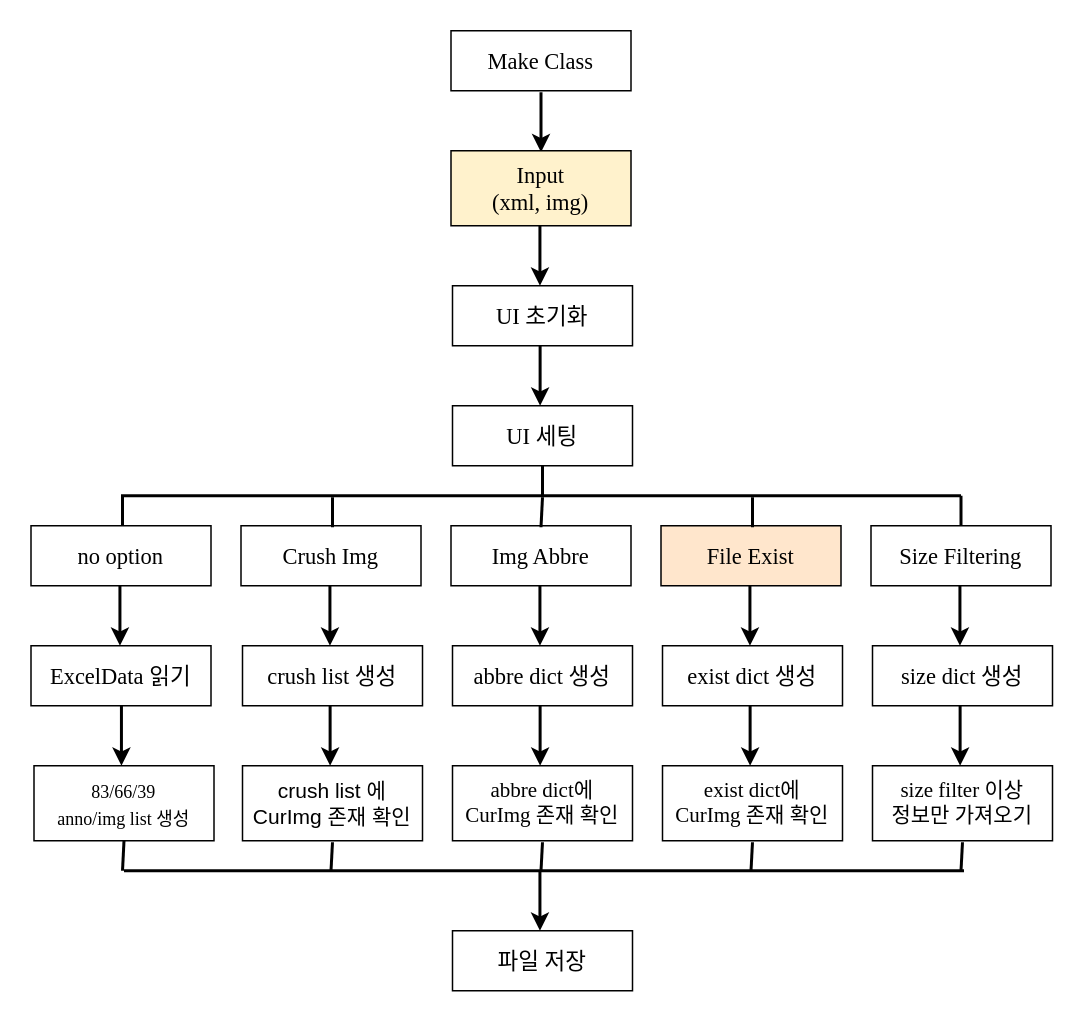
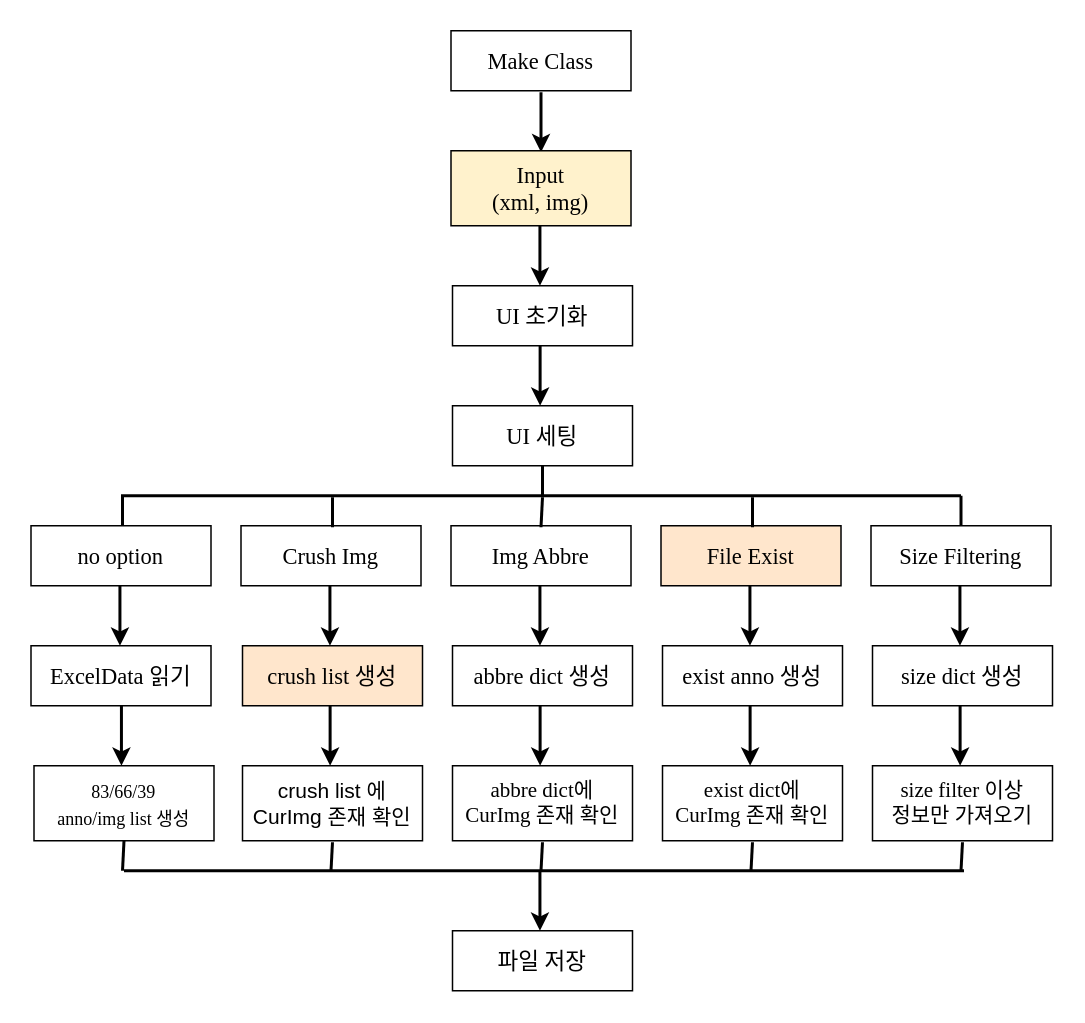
  <mxCell id="0" />
  <mxCell id="1" parent="0" />
  <mxCell id="2" value="&lt;font face=&quot;맑은 고딕&quot;&gt;&lt;span style=&quot;font-size: 15px&quot;&gt;Make Class&lt;/span&gt;&lt;/font&gt;" style="rounded=0;whiteSpace=wrap;html=1;" parent="1" vertex="1"><mxGeometry x="300" y="20" width="120" height="40" as="geometry" /></mxCell>
  <mxCell id="3" value="" style="endArrow=classic;html=1;rounded=0;fontSize=15;strokeWidth=2;" parent="1" edge="1"><mxGeometry width="50" height="50" relative="1" as="geometry"><mxPoint x="360" y="61" as="sourcePoint" /><mxPoint x="360" y="101" as="targetPoint" /></mxGeometry></mxCell>
  <mxCell id="4" value="&lt;font face=&quot;맑은 고딕&quot;&gt;&lt;span style=&quot;font-size: 15px&quot;&gt;Input&lt;br&gt;(xml, img)&lt;br&gt;&lt;/span&gt;&lt;/font&gt;" style="rounded=0;whiteSpace=wrap;html=1;fillColor=#fff2cc;" parent="1" vertex="1"><mxGeometry x="300" y="100" width="120" height="50" as="geometry" /></mxCell>
  <mxCell id="5" value="" style="endArrow=classic;html=1;rounded=0;fontSize=15;strokeWidth=2;" parent="1" edge="1"><mxGeometry width="50" height="50" relative="1" as="geometry"><mxPoint x="359.29" y="150" as="sourcePoint" /><mxPoint x="359.29" y="190" as="targetPoint" /></mxGeometry></mxCell>
  <mxCell id="6" value="&lt;font face=&quot;맑은 고딕&quot;&gt;&lt;span style=&quot;font-size: 15px&quot;&gt;&lt;font style=&quot;vertical-align: inherit&quot;&gt;&lt;font style=&quot;vertical-align: inherit&quot;&gt;UI 초기화&lt;/font&gt;&lt;/font&gt;&lt;/span&gt;&lt;/font&gt;" style="rounded=0;whiteSpace=wrap;html=1;" parent="1" vertex="1"><mxGeometry x="301" y="190" width="120" height="40" as="geometry" /></mxCell>
  <mxCell id="7" value="" style="endArrow=classic;html=1;rounded=0;fontSize=15;strokeWidth=2;" parent="1" edge="1"><mxGeometry width="50" height="50" relative="1" as="geometry"><mxPoint x="359.41" y="230" as="sourcePoint" /><mxPoint x="359.41" y="270" as="targetPoint" /></mxGeometry></mxCell>
  <mxCell id="8" value="&lt;font face=&quot;맑은 고딕&quot;&gt;&lt;span style=&quot;font-size: 15px&quot;&gt;&lt;font style=&quot;vertical-align: inherit&quot;&gt;&lt;font style=&quot;vertical-align: inherit&quot;&gt;UI 세팅&lt;/font&gt;&lt;/font&gt;&lt;/span&gt;&lt;/font&gt;" style="rounded=0;whiteSpace=wrap;html=1;" parent="1" vertex="1"><mxGeometry x="301" y="270" width="120" height="40" as="geometry" /></mxCell>
  <mxCell id="9" value="" style="endArrow=none;html=1;rounded=0;entryX=0.5;entryY=1;entryDx=0;entryDy=0;strokeWidth=2;" parent="1" target="8" edge="1"><mxGeometry width="50" height="50" relative="1" as="geometry"><mxPoint x="361" y="330" as="sourcePoint" /><mxPoint x="410" y="290" as="targetPoint" /></mxGeometry></mxCell>
  <mxCell id="10" value="" style="endArrow=none;html=1;rounded=0;strokeWidth=2;" parent="1" edge="1"><mxGeometry width="50" height="50" relative="1" as="geometry"><mxPoint x="80" y="330" as="sourcePoint" /><mxPoint x="640" y="330" as="targetPoint" /></mxGeometry></mxCell>
  <mxCell id="11" value="&lt;font face=&quot;맑은 고딕&quot;&gt;&lt;span style=&quot;font-size: 15px&quot;&gt;Img Abbre&lt;/span&gt;&lt;/font&gt;" style="rounded=0;whiteSpace=wrap;html=1;" parent="1" vertex="1"><mxGeometry x="300" y="350" width="120" height="40" as="geometry" /></mxCell>
  <mxCell id="12" value="" style="endArrow=none;html=1;rounded=0;strokeWidth=2;" parent="1" edge="1"><mxGeometry width="50" height="50" relative="1" as="geometry"><mxPoint x="361" y="331" as="sourcePoint" /><mxPoint x="360" y="351" as="targetPoint" /></mxGeometry></mxCell>
  <mxCell id="13" value="&lt;font face=&quot;맑은 고딕&quot;&gt;&lt;span style=&quot;font-size: 15px&quot;&gt;&lt;font style=&quot;vertical-align: inherit&quot;&gt;&lt;font style=&quot;vertical-align: inherit&quot;&gt;File Exist&lt;/font&gt;&lt;/font&gt;&lt;/span&gt;&lt;/font&gt;" style="rounded=0;whiteSpace=wrap;html=1;fillColor=#ffe6cc;" parent="1" vertex="1"><mxGeometry x="440" y="350" width="120" height="40" as="geometry" /></mxCell>
  <mxCell id="14" value="" style="endArrow=none;html=1;rounded=0;strokeWidth=2;" parent="1" edge="1"><mxGeometry width="50" height="50" relative="1" as="geometry"><mxPoint x="501" y="331" as="sourcePoint" /><mxPoint x="501" y="351" as="targetPoint" /></mxGeometry></mxCell>
  <mxCell id="15" value="&lt;font face=&quot;맑은 고딕&quot;&gt;&lt;span style=&quot;font-size: 15px&quot;&gt;&lt;font style=&quot;vertical-align: inherit&quot;&gt;&lt;font style=&quot;vertical-align: inherit&quot;&gt;Size Filtering&lt;/font&gt;&lt;/font&gt;&lt;/span&gt;&lt;/font&gt;" style="rounded=0;whiteSpace=wrap;html=1;" parent="1" vertex="1"><mxGeometry x="580" y="350" width="120" height="40" as="geometry" /></mxCell>
  <mxCell id="16" value="" style="endArrow=none;html=1;rounded=0;strokeWidth=2;" parent="1" edge="1"><mxGeometry width="50" height="50" relative="1" as="geometry"><mxPoint x="640" y="330" as="sourcePoint" /><mxPoint x="640" y="350" as="targetPoint" /></mxGeometry></mxCell>
  <mxCell id="17" value="&lt;font face=&quot;맑은 고딕&quot;&gt;&lt;span style=&quot;font-size: 15px&quot;&gt;Crush Img&lt;/span&gt;&lt;/font&gt;" style="rounded=0;whiteSpace=wrap;html=1;" parent="1" vertex="1"><mxGeometry x="160" y="350" width="120" height="40" as="geometry" /></mxCell>
  <mxCell id="18" value="" style="endArrow=none;html=1;rounded=0;strokeWidth=2;" parent="1" edge="1"><mxGeometry width="50" height="50" relative="1" as="geometry"><mxPoint x="221" y="331" as="sourcePoint" /><mxPoint x="221" y="351" as="targetPoint" /></mxGeometry></mxCell>
  <mxCell id="19" value="&lt;font face=&quot;맑은 고딕&quot;&gt;&lt;span style=&quot;font-size: 15px&quot;&gt;&lt;font style=&quot;vertical-align: inherit&quot;&gt;&lt;font style=&quot;vertical-align: inherit&quot;&gt;no option&lt;/font&gt;&lt;/font&gt;&lt;/span&gt;&lt;/font&gt;" style="rounded=0;whiteSpace=wrap;html=1;" parent="1" vertex="1"><mxGeometry x="20" y="350" width="120" height="40" as="geometry" /></mxCell>
  <mxCell id="20" value="" style="endArrow=none;html=1;rounded=0;strokeWidth=2;" parent="1" edge="1"><mxGeometry width="50" height="50" relative="1" as="geometry"><mxPoint x="81" y="330" as="sourcePoint" /><mxPoint x="81" y="350" as="targetPoint" /></mxGeometry></mxCell>
  <mxCell id="21" value="" style="endArrow=classic;html=1;rounded=0;fontSize=15;strokeWidth=2;" parent="1" edge="1"><mxGeometry width="50" height="50" relative="1" as="geometry"><mxPoint x="79.29" y="390" as="sourcePoint" /><mxPoint x="79.29" y="430" as="targetPoint" /></mxGeometry></mxCell>
  <mxCell id="22" value="" style="endArrow=classic;html=1;rounded=0;fontSize=15;strokeWidth=2;" parent="1" edge="1"><mxGeometry width="50" height="50" relative="1" as="geometry"><mxPoint x="219.29" y="390" as="sourcePoint" /><mxPoint x="219.29" y="430" as="targetPoint" /></mxGeometry></mxCell>
- <mxCell id="23" value="&lt;font face=&quot;맑은 고딕&quot;&gt;&lt;span style=&quot;font-size: 15px&quot;&gt;crush list 생성&lt;/span&gt;&lt;/font&gt;" style="rounded=0;whiteSpace=wrap;html=1;" parent="1" vertex="1"><mxGeometry x="161" y="430" width="120" height="40" as="geometry" /></mxCell>
+ <mxCell id="23" value="&lt;font face=&quot;맑은 고딕&quot;&gt;&lt;span style=&quot;font-size: 15px&quot;&gt;crush list 생성&lt;/span&gt;&lt;/font&gt;" style="rounded=0;whiteSpace=wrap;html=1;fillColor=#ffe6cc;" parent="1" vertex="1"><mxGeometry x="161" y="430" width="120" height="40" as="geometry" /></mxCell>
  <mxCell id="24" value="" style="endArrow=classic;html=1;rounded=0;fontSize=15;strokeWidth=2;" parent="1" edge="1"><mxGeometry width="50" height="50" relative="1" as="geometry"><mxPoint x="219.41" y="470" as="sourcePoint" /><mxPoint x="219.41" y="510" as="targetPoint" /></mxGeometry></mxCell>
  <mxCell id="25" value="" style="endArrow=classic;html=1;rounded=0;fontSize=15;strokeWidth=2;" parent="1" edge="1"><mxGeometry width="50" height="50" relative="1" as="geometry"><mxPoint x="359.29" y="390" as="sourcePoint" /><mxPoint x="359.29" y="430" as="targetPoint" /></mxGeometry></mxCell>
  <mxCell id="26" value="&lt;font face=&quot;맑은 고딕&quot;&gt;&lt;span style=&quot;font-size: 15px&quot;&gt;abbre dict 생성&lt;/span&gt;&lt;/font&gt;" style="rounded=0;whiteSpace=wrap;html=1;" parent="1" vertex="1"><mxGeometry x="301" y="430" width="120" height="40" as="geometry" /></mxCell>
  <mxCell id="27" value="" style="endArrow=classic;html=1;rounded=0;fontSize=15;strokeWidth=2;" parent="1" edge="1"><mxGeometry width="50" height="50" relative="1" as="geometry"><mxPoint x="359.41" y="470" as="sourcePoint" /><mxPoint x="359.41" y="510" as="targetPoint" /></mxGeometry></mxCell>
  <mxCell id="28" value="" style="endArrow=classic;html=1;rounded=0;fontSize=15;strokeWidth=2;" parent="1" edge="1"><mxGeometry width="50" height="50" relative="1" as="geometry"><mxPoint x="499.29" y="390" as="sourcePoint" /><mxPoint x="499.29" y="430" as="targetPoint" /></mxGeometry></mxCell>
- <mxCell id="29" value="&lt;font face=&quot;맑은 고딕&quot;&gt;&lt;span style=&quot;font-size: 15px&quot;&gt;exist dict 생성&lt;/span&gt;&lt;/font&gt;" style="rounded=0;whiteSpace=wrap;html=1;" parent="1" vertex="1"><mxGeometry x="441" y="430" width="120" height="40" as="geometry" /></mxCell>
+ <mxCell id="29" value="&lt;font face=&quot;맑은 고딕&quot;&gt;&lt;span style=&quot;font-size: 15px&quot;&gt;exist anno 생성&lt;/span&gt;&lt;/font&gt;" style="rounded=0;whiteSpace=wrap;html=1;" parent="1" vertex="1"><mxGeometry x="441" y="430" width="120" height="40" as="geometry" /></mxCell>
  <mxCell id="30" value="" style="endArrow=classic;html=1;rounded=0;fontSize=15;strokeWidth=2;" parent="1" edge="1"><mxGeometry width="50" height="50" relative="1" as="geometry"><mxPoint x="499.41" y="470" as="sourcePoint" /><mxPoint x="499.41" y="510" as="targetPoint" /></mxGeometry></mxCell>
  <mxCell id="31" value="" style="endArrow=classic;html=1;rounded=0;fontSize=15;strokeWidth=2;" parent="1" edge="1"><mxGeometry width="50" height="50" relative="1" as="geometry"><mxPoint x="639.29" y="390" as="sourcePoint" /><mxPoint x="639.29" y="430" as="targetPoint" /></mxGeometry></mxCell>
  <mxCell id="32" value="&lt;font face=&quot;맑은 고딕&quot;&gt;&lt;span style=&quot;font-size: 15px&quot;&gt;size dict 생성&lt;/span&gt;&lt;/font&gt;" style="rounded=0;whiteSpace=wrap;html=1;" parent="1" vertex="1"><mxGeometry x="581" y="430" width="120" height="40" as="geometry" /></mxCell>
  <mxCell id="33" value="" style="endArrow=classic;html=1;rounded=0;fontSize=15;strokeWidth=2;" parent="1" edge="1"><mxGeometry width="50" height="50" relative="1" as="geometry"><mxPoint x="639.41" y="470" as="sourcePoint" /><mxPoint x="639.41" y="510" as="targetPoint" /></mxGeometry></mxCell>
  <mxCell id="34" value="&lt;font style=&quot;font-size: 14px&quot;&gt;crush list 에&lt;br&gt;CurImg 존재 확인&lt;/font&gt;" style="rounded=0;whiteSpace=wrap;html=1;" parent="1" vertex="1"><mxGeometry x="161" y="510" width="120" height="50" as="geometry" /></mxCell>
  <mxCell id="35" value="&lt;font face=&quot;맑은 고딕&quot; style=&quot;font-size: 14px&quot;&gt;&lt;span&gt;abbre dict에&lt;br&gt;CurImg 존재 확인&lt;br&gt;&lt;/span&gt;&lt;/font&gt;" style="rounded=0;whiteSpace=wrap;html=1;" parent="1" vertex="1"><mxGeometry x="301" y="510" width="120" height="50" as="geometry" /></mxCell>
  <mxCell id="36" value="&lt;font face=&quot;맑은 고딕&quot; style=&quot;font-size: 14px&quot;&gt;&lt;span&gt;exist dict에&lt;br&gt;CurImg 존재 확인&lt;br&gt;&lt;/span&gt;&lt;/font&gt;" style="rounded=0;whiteSpace=wrap;html=1;" parent="1" vertex="1"><mxGeometry x="441" y="510" width="120" height="50" as="geometry" /></mxCell>
  <mxCell id="37" value="&lt;font face=&quot;맑은 고딕&quot; style=&quot;font-size: 14px&quot;&gt;&lt;span&gt;size filter 이상&lt;br&gt;정보만 가져오기&lt;br&gt;&lt;/span&gt;&lt;/font&gt;" style="rounded=0;whiteSpace=wrap;html=1;" parent="1" vertex="1"><mxGeometry x="581" y="510" width="120" height="50" as="geometry" /></mxCell>
  <mxCell id="38" value="&lt;font face=&quot;맑은 고딕&quot;&gt;&lt;span style=&quot;font-size: 15px&quot;&gt;ExcelData 읽기&lt;/span&gt;&lt;/font&gt;" style="rounded=0;whiteSpace=wrap;html=1;" parent="1" vertex="1"><mxGeometry x="20" y="430" width="120" height="40" as="geometry" /></mxCell>
  <mxCell id="39" value="" style="endArrow=classic;html=1;rounded=0;fontSize=15;strokeWidth=2;" parent="1" edge="1"><mxGeometry width="50" height="50" relative="1" as="geometry"><mxPoint x="80.29" y="470" as="sourcePoint" /><mxPoint x="80.29" y="510" as="targetPoint" /></mxGeometry></mxCell>
  <mxCell id="40" value="&lt;font face=&quot;맑은 고딕&quot;&gt;&lt;span style=&quot;font-size: 15px&quot;&gt;&lt;font style=&quot;vertical-align: inherit ; font-size: 12px&quot;&gt;&lt;font style=&quot;vertical-align: inherit ; font-size: 12px&quot;&gt;83/66/39&lt;br&gt;anno/img list 생성&lt;br&gt;&lt;/font&gt;&lt;/font&gt;&lt;/span&gt;&lt;/font&gt;" style="rounded=0;whiteSpace=wrap;html=1;" parent="1" vertex="1"><mxGeometry x="22" y="510" width="120" height="50" as="geometry" /></mxCell>
  <mxCell id="41" value="" style="endArrow=none;html=1;rounded=0;strokeWidth=2;" parent="1" edge="1"><mxGeometry width="50" height="50" relative="1" as="geometry"><mxPoint x="361" y="561" as="sourcePoint" /><mxPoint x="360" y="580" as="targetPoint" /></mxGeometry></mxCell>
  <mxCell id="42" value="" style="endArrow=none;html=1;rounded=0;strokeWidth=2;" parent="1" edge="1"><mxGeometry width="50" height="50" relative="1" as="geometry"><mxPoint x="501" y="561" as="sourcePoint" /><mxPoint x="500" y="580" as="targetPoint" /></mxGeometry></mxCell>
  <mxCell id="43" value="" style="endArrow=none;html=1;rounded=0;strokeWidth=2;" parent="1" edge="1"><mxGeometry width="50" height="50" relative="1" as="geometry"><mxPoint x="641" y="561" as="sourcePoint" /><mxPoint x="640" y="580" as="targetPoint" /></mxGeometry></mxCell>
  <mxCell id="44" value="" style="endArrow=none;html=1;rounded=0;strokeWidth=2;" parent="1" edge="1"><mxGeometry width="50" height="50" relative="1" as="geometry"><mxPoint x="221" y="561" as="sourcePoint" /><mxPoint x="220" y="580" as="targetPoint" /></mxGeometry></mxCell>
  <mxCell id="45" value="" style="endArrow=none;html=1;rounded=0;fontSize=12;strokeWidth=2;" parent="1" edge="1"><mxGeometry width="50" height="50" relative="1" as="geometry"><mxPoint x="82" y="580" as="sourcePoint" /><mxPoint x="642" y="580" as="targetPoint" /></mxGeometry></mxCell>
  <mxCell id="46" value="" style="endArrow=none;html=1;rounded=0;strokeWidth=2;exitX=0.5;exitY=1;exitDx=0;exitDy=0;" parent="1" edge="1" source="40"><mxGeometry width="50" height="50" relative="1" as="geometry"><mxPoint x="81" y="640" as="sourcePoint" /><mxPoint x="81" y="580" as="targetPoint" /></mxGeometry></mxCell>
  <mxCell id="47" value="" style="endArrow=classic;html=1;rounded=0;fontSize=15;strokeWidth=2;" parent="1" edge="1"><mxGeometry width="50" height="50" relative="1" as="geometry"><mxPoint x="359.29" y="580" as="sourcePoint" /><mxPoint x="359.29" y="620" as="targetPoint" /></mxGeometry></mxCell>
  <mxCell id="48" value="&lt;font face=&quot;맑은 고딕&quot;&gt;&lt;span style=&quot;font-size: 15px&quot;&gt;파일 저장&lt;/span&gt;&lt;/font&gt;" style="rounded=0;whiteSpace=wrap;html=1;" parent="1" vertex="1"><mxGeometry x="301" y="620" width="120" height="40" as="geometry" /></mxCell>
